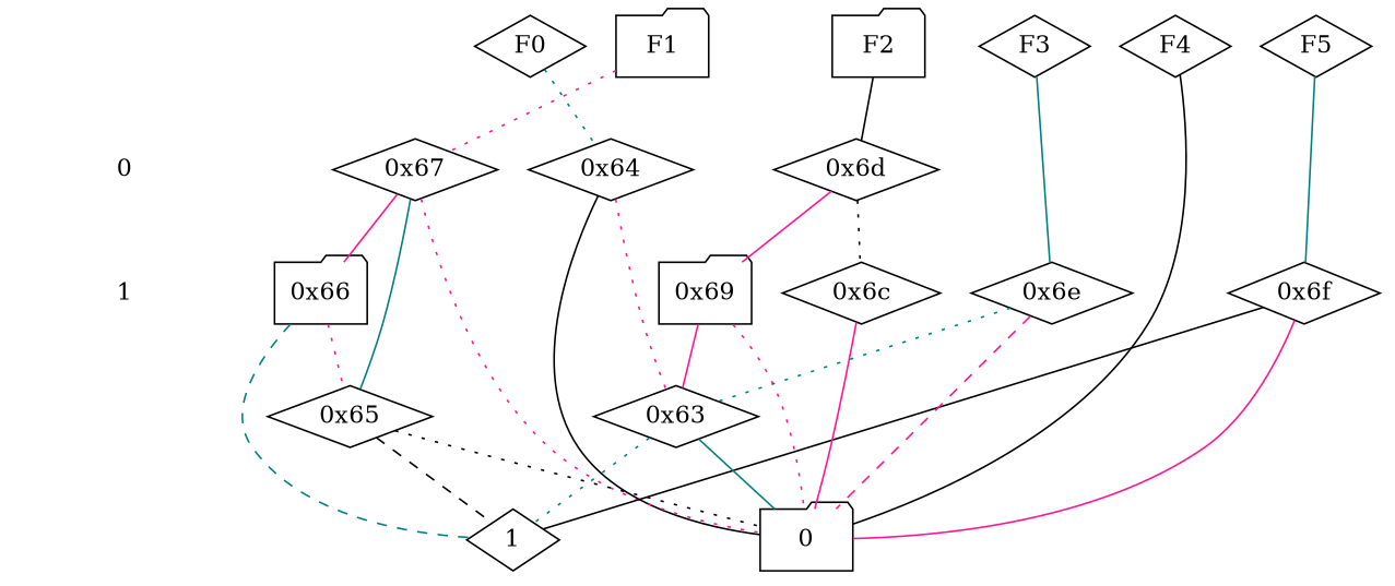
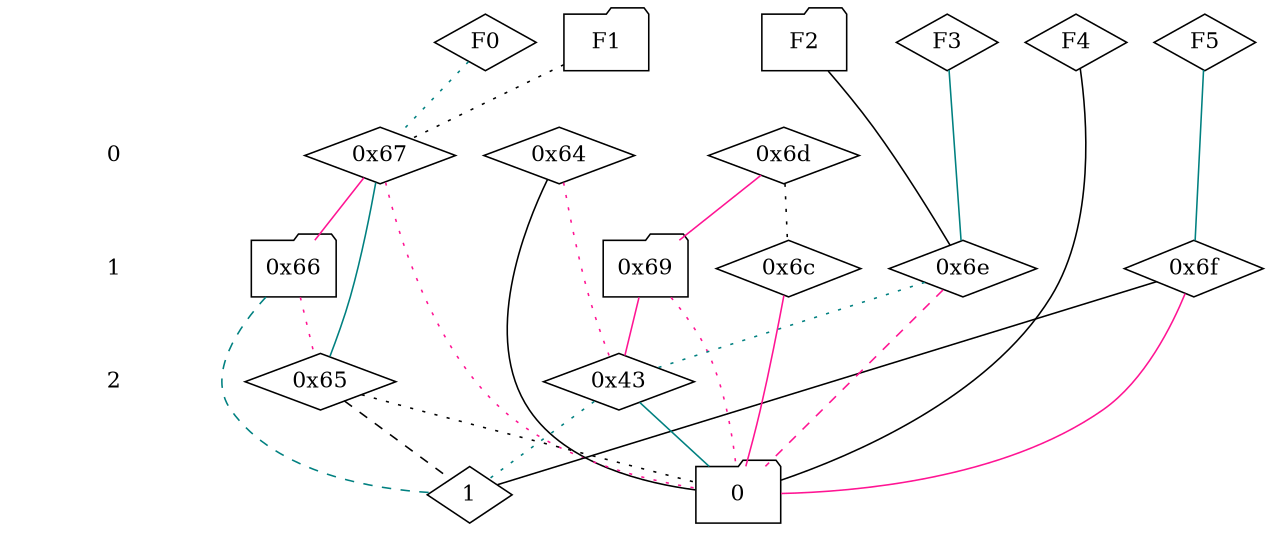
  digraph {
    node [shape=diamond]
    edge [dir=none style=solid color=deeppink]
    "CONST NODES" [shape=plaintext style=invis]
    " 0 " [shape=plaintext]
    " 1 " [shape=plaintext]
+   " 2 " [shape=plaintext]
    F0
    F1 [shape=folder]
    F2 [shape=folder]
    F3
    F4
    F5
    "0x64"
    "0x6d"
    "0x67"
    "0x66" [shape=folder]
    "0x6f"
    "0x69" [shape=folder]
    "0x6c"
    "0x6e"
-   "0x63"
+   "0x63" [label="0x43"]
    "0x65"
    n21 [label=0 shape=folder]
    n22 [label=1]
    subgraph sub_1 {
      "CONST NODES"
      " 0 "
      " 1 "
+     " 2 "
    }
    subgraph sub_2 {
      rank=same
      F0
      F1
      F2
      F3
      F4
      F5
    }
    subgraph sub_3 {
      rank=same
      " 0 "
      "0x64"
      "0x6d"
      "0x67"
    }
    subgraph sub_4 {
      rank=same
      " 1 "
      "0x66"
      "0x6f"
      "0x69"
      "0x6c"
      "0x6e"
    }
    subgraph sub_5 {
      rank=same
+     " 2 "
      "0x63"
      "0x65"
    }
    subgraph sub_6 {
      rank=same
      "CONST NODES"
      subgraph sub_7 {
        rank=same
        n21
        n22
      }
    }
    " 0 " -> " 1 " [style=invis color=""]
+   " 1 " -> " 2 " [style=invis color=""]
+   " 2 " -> "CONST NODES" [style=invis color=""]
    F0 -> F1 [style=invis color=""]
-   F0 -> "0x64" [color=teal style=dotted]
+   F0 -> "0x67" [color=teal style=dotted]
    F1 -> F2 [style=invis color=""]
-   F1 -> "0x67" [style=dotted]
+   F1 -> "0x67" [color=black style=dotted]
    F2 -> F3 [style=invis color=""]
-   F2 -> "0x6d" [color=black]
+   F2 -> "0x6e" [color=black]
    F3 -> F4 [style=invis color=""]
    F3 -> "0x6e" [color=teal]
    F4 -> F5 [style=invis color=""]
    F4 -> n21 [color=black]
    F5 -> "0x6f" [color=teal]
    "0x64" -> "0x63" [style=dotted]
    "0x64" -> n21 [color=black]
    "0x6d" -> "0x69"
    "0x6d" -> "0x6c" [color=black style=dotted]
    "0x67" -> "0x66"
    "0x67" -> "0x65" [color=teal]
    "0x67" -> n21 [style=dotted]
    "0x66" -> "0x65" [style=dotted]
    "0x66" -> n22 [color=teal style=dashed]
    "0x6f" -> n21
    "0x6f" -> n22 [color=black]
    "0x69" -> "0x63"
    "0x69" -> n21 [style=dotted]
    "0x6c" -> n21
    "0x6e" -> "0x63" [color=teal style=dotted]
    "0x6e" -> n21 [style=dashed]
    "0x63" -> n21 [color=teal]
    "0x63" -> n22 [color=teal style=dotted]
    "0x65" -> n21 [color=black style=dotted]
    "0x65" -> n22 [color=black style=dashed]
  }
